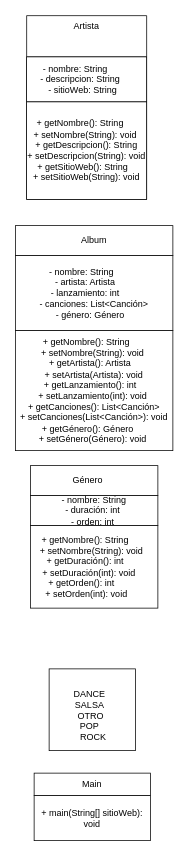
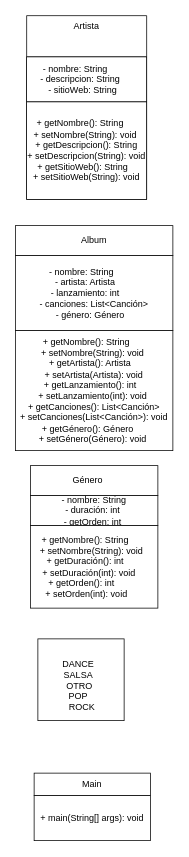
  <mxCell id="0" />
  <mxCell id="1" parent="0" />
  <mxCell id="2" value="&lt;span style=&quot;text-align: left;&quot;&gt;Artista&lt;/span&gt;" style="swimlane;fontStyle=0;align=center;verticalAlign=top;childLayout=stackLayout;horizontal=1;startSize=55;horizontalStack=0;resizeParent=1;resizeParentMax=0;resizeLast=0;collapsible=0;marginBottom=0;html=1;whiteSpace=wrap;" vertex="1" parent="1"><mxGeometry x="35" y="20" width="160" height="245" as="geometry" /></mxCell>
  <mxCell id="3" value="&lt;span style=&quot;text-align: left;&quot;&gt;&amp;nbsp;- nombre: String&amp;nbsp; &amp;nbsp; &amp;nbsp; &amp;nbsp; &amp;nbsp;&amp;nbsp;&lt;/span&gt;&lt;br style=&quot;padding: 0px; margin: 0px; text-align: left;&quot;&gt;&lt;span style=&quot;text-align: left;&quot;&gt;- descripcion: String&amp;nbsp; &amp;nbsp; &amp;nbsp;&lt;/span&gt;&lt;br style=&quot;padding: 0px; margin: 0px; text-align: left;&quot;&gt;&lt;span style=&quot;text-align: left;&quot;&gt;- sitioWeb: String&amp;nbsp; &amp;nbsp;&lt;/span&gt;" style="rounded=0;whiteSpace=wrap;html=1;" vertex="1" parent="2"><mxGeometry y="55" width="160" height="60" as="geometry" /></mxCell>
  <mxCell id="4" value="&lt;span style=&quot;text-align: left;&quot;&gt;+ getNombre(): String&amp;nbsp; &amp;nbsp; &amp;nbsp;&lt;/span&gt;&lt;br style=&quot;padding: 0px; margin: 0px; text-align: left;&quot;&gt;&lt;span style=&quot;text-align: left;&quot;&gt;+ setNombre(String): void&amp;nbsp;&lt;/span&gt;&lt;br style=&quot;padding: 0px; margin: 0px; text-align: left;&quot;&gt;&lt;span style=&quot;text-align: left;&quot;&gt;+ getDescripcion(): String&lt;/span&gt;&lt;br style=&quot;padding: 0px; margin: 0px; text-align: left;&quot;&gt;&lt;span style=&quot;text-align: left;&quot;&gt;+ setDescripcion(String): void&lt;/span&gt;&lt;br style=&quot;padding: 0px; margin: 0px; text-align: left;&quot;&gt;&lt;span style=&quot;text-align: left;&quot;&gt;+ getSitioWeb(): String&amp;nbsp; &amp;nbsp;&lt;/span&gt;&lt;br style=&quot;padding: 0px; margin: 0px; text-align: left;&quot;&gt;&lt;span style=&quot;text-align: left;&quot;&gt;+ setSitioWeb(String): void&lt;/span&gt;" style="rounded=0;whiteSpace=wrap;html=1;" vertex="1" parent="2"><mxGeometry y="115" width="160" height="130" as="geometry" /></mxCell>
  <mxCell id="5" value="Album" style="rounded=0;whiteSpace=wrap;html=1;" vertex="1" parent="1"><mxGeometry x="20" y="300" width="210" height="40" as="geometry" /></mxCell>
  <mxCell id="6" value="&lt;span style=&quot;text-align: left;&quot;&gt;- nombre: String&amp;nbsp; &amp;nbsp; &amp;nbsp; &amp;nbsp; &amp;nbsp;&amp;nbsp;&lt;/span&gt;&lt;br style=&quot;padding: 0px; margin: 0px; text-align: left;&quot;&gt;&lt;span style=&quot;text-align: left;&quot;&gt;&amp;nbsp;- artista: Artista&amp;nbsp; &amp;nbsp; &amp;nbsp; &amp;nbsp;&amp;nbsp;&lt;/span&gt;&lt;br style=&quot;padding: 0px; margin: 0px; text-align: left;&quot;&gt;&lt;span style=&quot;text-align: left;&quot;&gt;&amp;nbsp;- lanzamiento: int&amp;nbsp; &amp;nbsp; &amp;nbsp; &amp;nbsp;&amp;nbsp;&lt;/span&gt;&lt;br style=&quot;padding: 0px; margin: 0px; text-align: left;&quot;&gt;&lt;span style=&quot;text-align: left;&quot;&gt;&amp;nbsp;- canciones: List&amp;lt;Canción&amp;gt;&amp;nbsp;&lt;/span&gt;&lt;br style=&quot;padding: 0px; margin: 0px; text-align: left;&quot;&gt;&lt;span style=&quot;text-align: left;&quot;&gt;&amp;nbsp;- género: Género&amp;nbsp; &amp;nbsp;&amp;nbsp;&lt;/span&gt;" style="rounded=0;whiteSpace=wrap;html=1;" vertex="1" parent="1"><mxGeometry x="20" y="340" width="210" height="100" as="geometry" /></mxCell>
  <mxCell id="7" value="&lt;span style=&quot;text-align: left;&quot;&gt;+ getNombre(): String&amp;nbsp; &amp;nbsp; &amp;nbsp;&amp;nbsp;&lt;/span&gt;&lt;br style=&quot;padding: 0px; margin: 0px; text-align: left;&quot;&gt;&lt;span style=&quot;text-align: left;&quot;&gt;&amp;nbsp;+ setNombre(String): void&amp;nbsp;&amp;nbsp;&lt;/span&gt;&lt;br style=&quot;padding: 0px; margin: 0px; text-align: left;&quot;&gt;&lt;span style=&quot;text-align: left;&quot;&gt;&amp;nbsp;+ getArtista(): Artista&amp;nbsp; &amp;nbsp;&amp;nbsp;&lt;/span&gt;&lt;br style=&quot;padding: 0px; margin: 0px; text-align: left;&quot;&gt;&lt;span style=&quot;text-align: left;&quot;&gt;&amp;nbsp;+ setArtista(Artista): void&amp;nbsp;&lt;/span&gt;&lt;br style=&quot;padding: 0px; margin: 0px; text-align: left;&quot;&gt;&lt;span style=&quot;text-align: left;&quot;&gt;&amp;nbsp;+ getLanzamiento(): int&amp;nbsp; &amp;nbsp;&amp;nbsp;&lt;/span&gt;&lt;br style=&quot;padding: 0px; margin: 0px; text-align: left;&quot;&gt;&lt;span style=&quot;text-align: left;&quot;&gt;+ setLanzamiento(int): void&amp;nbsp;&lt;/span&gt;&lt;br style=&quot;padding: 0px; margin: 0px; text-align: left;&quot;&gt;&lt;span style=&quot;text-align: left;&quot;&gt;&amp;nbsp;+ getCanciones(): List&amp;lt;Canción&amp;gt;&amp;nbsp;&lt;/span&gt;&lt;br style=&quot;padding: 0px; margin: 0px; text-align: left;&quot;&gt;&lt;span style=&quot;text-align: left;&quot;&gt;&amp;nbsp;+ setCanciones(List&amp;lt;Canción&amp;gt;): void&amp;nbsp;&lt;/span&gt;&lt;br style=&quot;padding: 0px; margin: 0px; text-align: left;&quot;&gt;&lt;span style=&quot;text-align: left;&quot;&gt;&amp;nbsp;+ getGénero(): Género&amp;nbsp; &amp;nbsp; &amp;nbsp;&amp;nbsp;&lt;/span&gt;&lt;br style=&quot;padding: 0px; margin: 0px; text-align: left;&quot;&gt;&lt;span style=&quot;text-align: left;&quot;&gt;&amp;nbsp;+ setGénero(Género): void&amp;nbsp;&amp;nbsp;&lt;/span&gt;" style="rounded=0;whiteSpace=wrap;html=1;" vertex="1" parent="1"><mxGeometry x="20" y="440" width="210" height="160" as="geometry" /></mxCell>
  <mxCell id="8" value="Género&amp;nbsp; &amp;nbsp; &amp;nbsp;" style="rounded=0;whiteSpace=wrap;html=1;" vertex="1" parent="1"><mxGeometry x="40" y="620" width="170" height="40" as="geometry" /></mxCell>
- <mxCell id="9" value="- nombre: String&lt;div&gt;- duración: int&amp;nbsp;&lt;/div&gt;&lt;div&gt;- orden: int&amp;nbsp;&lt;/div&gt;" style="rounded=0;whiteSpace=wrap;html=1;" vertex="1" parent="1"><mxGeometry x="40" y="660" width="170" height="40" as="geometry" /></mxCell>
+ <mxCell id="9" value="- nombre: String&lt;div&gt;- duración: int&amp;nbsp;&lt;/div&gt;&lt;div&gt;- getOrden: int&amp;nbsp;&lt;/div&gt;" style="rounded=0;whiteSpace=wrap;html=1;" vertex="1" parent="1"><mxGeometry x="40" y="660" width="170" height="40" as="geometry" /></mxCell>
  <mxCell id="10" value="&lt;div&gt;+ getNombre(): String&amp;nbsp; &amp;nbsp; &amp;nbsp; &amp;nbsp;&lt;/div&gt;&lt;div&gt;+ setNombre(String): void&amp;nbsp;&amp;nbsp;&lt;/div&gt;&lt;div&gt;&amp;nbsp;+ getDuración(): int&amp;nbsp; &amp;nbsp; &amp;nbsp; &amp;nbsp;&amp;nbsp;&lt;/div&gt;&lt;div&gt;+ setDuración(int): void&amp;nbsp; &amp;nbsp;&amp;nbsp;&lt;/div&gt;&lt;div&gt;&amp;nbsp;+ getOrden(): int&amp;nbsp; &amp;nbsp; &amp;nbsp; &amp;nbsp; &amp;nbsp; &amp;nbsp;&lt;/div&gt;&lt;div&gt;&amp;nbsp;+ setOrden(int): void&amp;nbsp; &amp;nbsp; &amp;nbsp; &amp;nbsp;&lt;/div&gt;" style="rounded=0;whiteSpace=wrap;html=1;" vertex="1" parent="1"><mxGeometry x="40" y="700" width="170" height="110" as="geometry" /></mxCell>
- <mxCell id="11" value="&lt;div&gt;&lt;span style=&quot;background-color: transparent; color: light-dark(rgb(0, 0, 0), rgb(255, 255, 255));&quot;&gt;&amp;nbsp; &amp;nbsp; &amp;nbsp; &amp;nbsp; &amp;nbsp; &amp;nbsp; &amp;nbsp; &amp;nbsp; &amp;nbsp; &amp;nbsp; &amp;nbsp; &amp;nbsp;&amp;nbsp;&lt;/span&gt;&lt;/div&gt;&lt;div&gt;&amp;nbsp; &amp;nbsp;DANCE&amp;nbsp; &amp;nbsp; &amp;nbsp;&lt;/div&gt;&lt;div&gt;&lt;span style=&quot;background-color: transparent; color: light-dark(rgb(0, 0, 0), rgb(255, 255, 255));&quot;&gt;&amp;nbsp; &amp;nbsp; &amp;nbsp; &amp;nbsp; &amp;nbsp;SALSA&amp;nbsp; &amp;nbsp; &amp;nbsp; &amp;nbsp; &amp;nbsp; &amp;nbsp; &lt;/span&gt;&lt;span style=&quot;background-color: transparent; color: light-dark(rgb(0, 0, 0), rgb(255, 255, 255));&quot;&gt;&amp;nbsp;OTRO&amp;nbsp;&amp;nbsp;&lt;/span&gt;&lt;/div&gt;&lt;div&gt;&lt;span style=&quot;background-color: transparent; color: light-dark(rgb(0, 0, 0), rgb(255, 255, 255));&quot;&gt;&amp;nbsp; &amp;nbsp; &amp;nbsp; &amp;nbsp; &amp;nbsp; &amp;nbsp;POP&amp;nbsp; &amp;nbsp; &amp;nbsp; &amp;nbsp; &amp;nbsp; &amp;nbsp; &amp;nbsp; &amp;nbsp;&lt;/span&gt;&lt;span style=&quot;background-color: transparent; color: light-dark(rgb(0, 0, 0), rgb(255, 255, 255));&quot;&gt;&amp;nbsp;ROCK&lt;/span&gt;&lt;span style=&quot;background-color: transparent; color: light-dark(rgb(0, 0, 0), rgb(255, 255, 255));&quot;&gt;&amp;nbsp;&lt;/span&gt;&lt;/div&gt;" style="rounded=0;whiteSpace=wrap;html=1;" vertex="1" parent="1"><mxGeometry x="65" y="891" width="115" height="109" as="geometry" /></mxCell>
+ <mxCell id="11" value="&lt;div&gt;&lt;span style=&quot;background-color: transparent; color: light-dark(rgb(0, 0, 0), rgb(255, 255, 255));&quot;&gt;&amp;nbsp; &amp;nbsp; &amp;nbsp; &amp;nbsp; &amp;nbsp; &amp;nbsp; &amp;nbsp; &amp;nbsp; &amp;nbsp; &amp;nbsp; &amp;nbsp; &amp;nbsp;&amp;nbsp;&lt;/span&gt;&lt;/div&gt;&lt;div&gt;&amp;nbsp; &amp;nbsp;DANCE&amp;nbsp; &amp;nbsp; &amp;nbsp;&lt;/div&gt;&lt;div&gt;&lt;span style=&quot;background-color: transparent; color: light-dark(rgb(0, 0, 0), rgb(255, 255, 255));&quot;&gt;&amp;nbsp; &amp;nbsp; &amp;nbsp; &amp;nbsp; &amp;nbsp;SALSA&amp;nbsp; &amp;nbsp; &amp;nbsp; &amp;nbsp; &amp;nbsp; &amp;nbsp; &lt;/span&gt;&lt;span style=&quot;background-color: transparent; color: light-dark(rgb(0, 0, 0), rgb(255, 255, 255));&quot;&gt;&amp;nbsp;OTRO&amp;nbsp;&amp;nbsp;&lt;/span&gt;&lt;/div&gt;&lt;div&gt;&lt;span style=&quot;background-color: transparent; color: light-dark(rgb(0, 0, 0), rgb(255, 255, 255));&quot;&gt;&amp;nbsp; &amp;nbsp; &amp;nbsp; &amp;nbsp; &amp;nbsp; &amp;nbsp;POP&amp;nbsp; &amp;nbsp; &amp;nbsp; &amp;nbsp; &amp;nbsp; &amp;nbsp; &amp;nbsp; &amp;nbsp;&lt;/span&gt;&lt;span style=&quot;background-color: transparent; color: light-dark(rgb(0, 0, 0), rgb(255, 255, 255));&quot;&gt;&amp;nbsp;ROCK&lt;/span&gt;&lt;span style=&quot;background-color: transparent; color: light-dark(rgb(0, 0, 0), rgb(255, 255, 255));&quot;&gt;&amp;nbsp;&lt;/span&gt;&lt;/div&gt;" style="rounded=0;whiteSpace=wrap;html=1;" vertex="1" parent="1"><mxGeometry x="50" y="851" width="115" height="109" as="geometry" /></mxCell>
  <mxCell id="12" value="Main" style="rounded=0;whiteSpace=wrap;html=1;" vertex="1" parent="1"><mxGeometry x="45" y="1030" width="155" height="30" as="geometry" /></mxCell>
- <mxCell id="13" value="+ main(String[] sitioWeb): void" style="rounded=0;whiteSpace=wrap;html=1;" vertex="1" parent="1"><mxGeometry x="45" y="1060" width="155" height="60" as="geometry" /></mxCell>
+ <mxCell id="13" value="+ main(String[] args): void" style="rounded=0;whiteSpace=wrap;html=1;" vertex="1" parent="1"><mxGeometry x="45" y="1060" width="155" height="60" as="geometry" /></mxCell>
